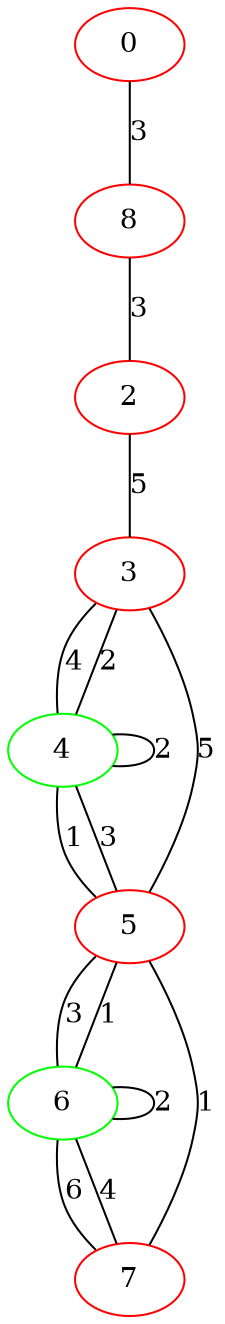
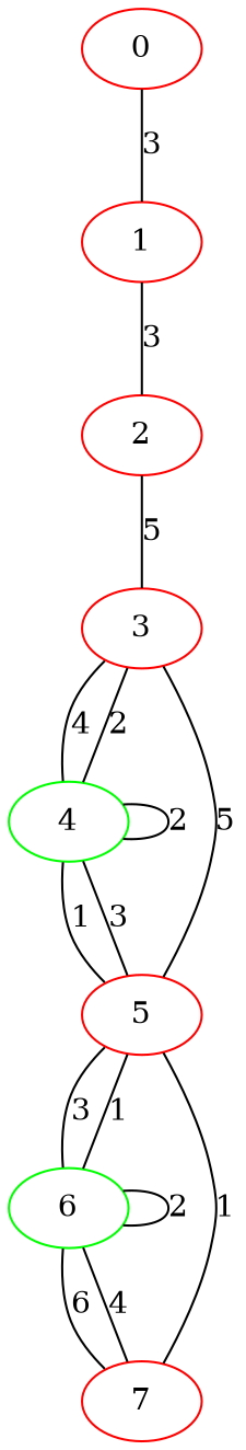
  graph {
    node [color=red weight=1]
    0
-   1 [label=8]
+   1
    2
    3
    4 [color=green weight=2]
    5
    6 [color=green weight=2]
    7
    0 -- 1 [label=3]
    1 -- 2 [label=3]
    2 -- 3 [label=5]
    3 -- 4 [label=4]
    3 -- 4 [label=2]
    3 -- 5 [label=5]
    4 -- 4 [label=2]
    4 -- 5 [label=1]
    4 -- 5 [label=3]
    5 -- 6 [label=3]
    5 -- 6 [label=1]
    5 -- 7 [label=1]
    6 -- 6 [label=2]
    6 -- 7 [label=6]
    6 -- 7 [label=4]
  }
